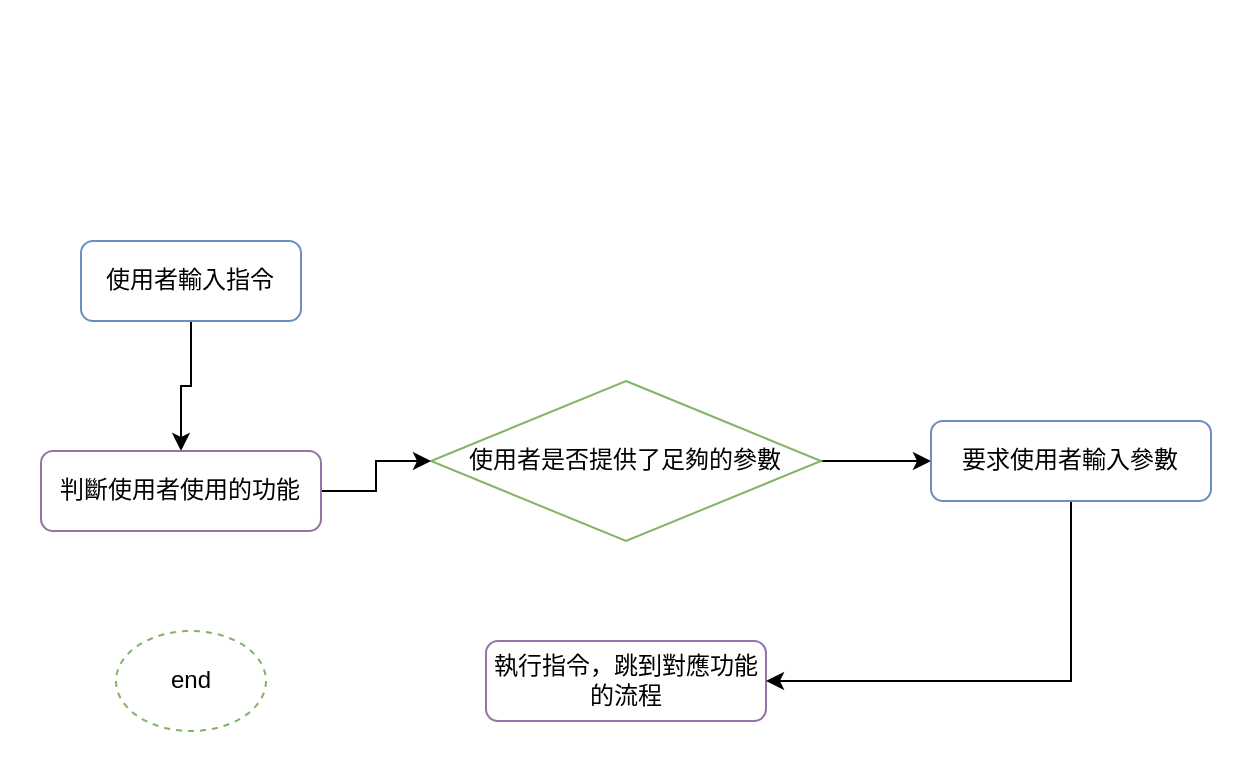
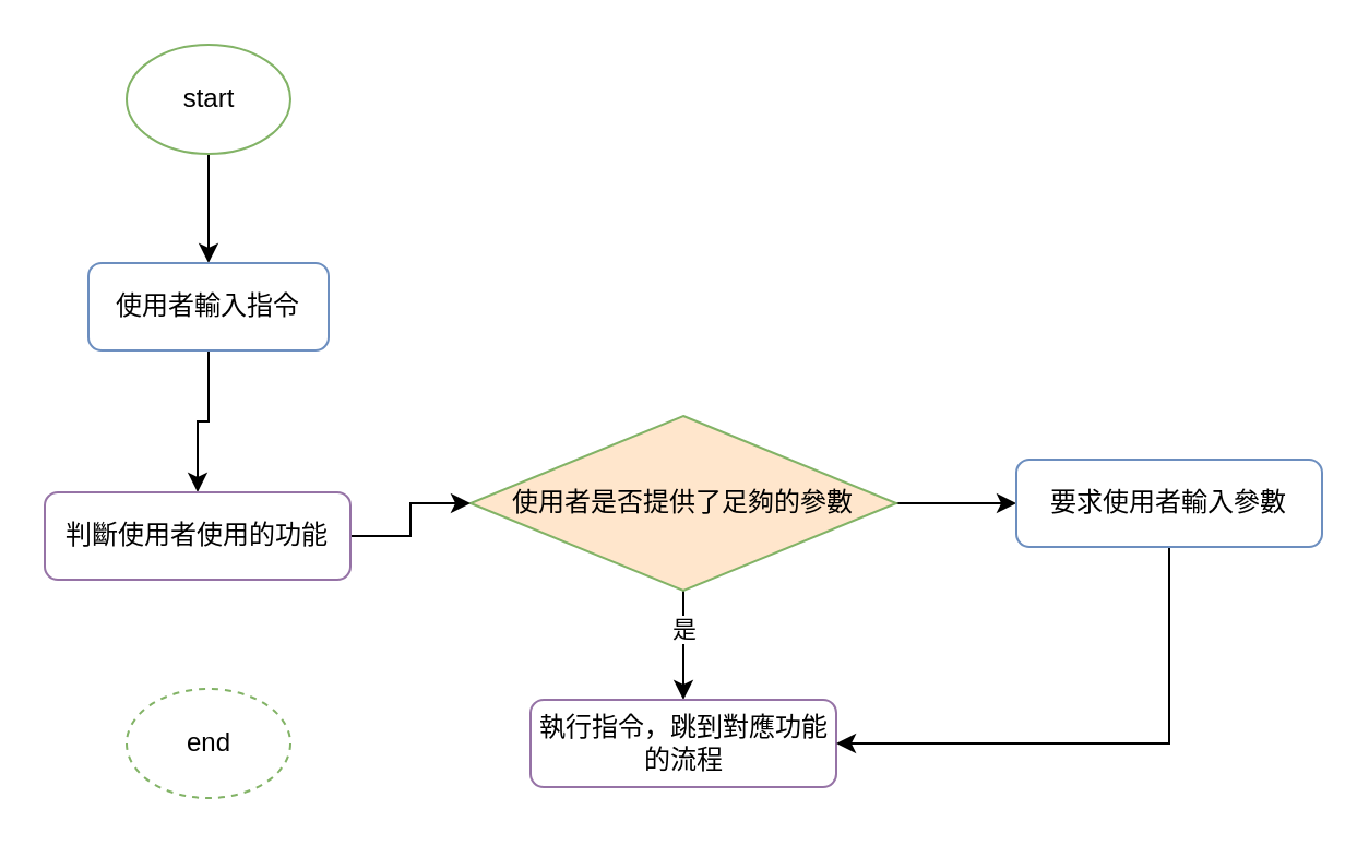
  <mxCell id="0" />
  <mxCell id="1" parent="0" />
+ <mxCell id="2" style="edgeStyle=orthogonalEdgeStyle;rounded=0;orthogonalLoop=1;jettySize=auto;html=1;" edge="1" parent="1" source="3" target="5"><mxGeometry relative="1" as="geometry" /></mxCell>
+ <mxCell id="3" value="start" style="ellipse;whiteSpace=wrap;html=1;fillColor=default;strokeColor=#82b366;" vertex="1" parent="1"><mxGeometry x="57.5" y="20" width="75" height="50" as="geometry" /></mxCell>
  <mxCell id="4" style="edgeStyle=orthogonalEdgeStyle;rounded=0;orthogonalLoop=1;jettySize=auto;html=1;" edge="1" parent="1" source="5" target="11"><mxGeometry relative="1" as="geometry" /></mxCell>
  <mxCell id="5" value="使用者輸入指令" style="rounded=1;whiteSpace=wrap;html=1;fillColor=default;strokeColor=#6c8ebf;" vertex="1" parent="1"><mxGeometry x="40" y="120" width="110" height="40" as="geometry" /></mxCell>
+ <mxCell id="6" style="edgeStyle=orthogonalEdgeStyle;rounded=0;orthogonalLoop=1;jettySize=auto;html=1;" edge="1" parent="1" source="9" target="12"><mxGeometry relative="1" as="geometry" /></mxCell>
+ <mxCell id="7" value="是" style="edgeLabel;html=1;align=center;verticalAlign=middle;resizable=0;points=[];" vertex="1" connectable="0" parent="6"><mxGeometry x="-0.331" relative="1" as="geometry"><mxPoint as="offset" /></mxGeometry></mxCell>
  <mxCell id="8" style="edgeStyle=orthogonalEdgeStyle;rounded=0;orthogonalLoop=1;jettySize=auto;html=1;" edge="1" parent="1" source="9" target="14"><mxGeometry relative="1" as="geometry" /></mxCell>
- <mxCell id="9" value="使用者是否提供了足夠的參數" style="rhombus;whiteSpace=wrap;html=1;fillColor=#FFFFFF;strokeColor=#82b366;" vertex="1" parent="1"><mxGeometry x="215" y="190" width="195" height="80" as="geometry" /></mxCell>
+ <mxCell id="9" value="使用者是否提供了足夠的參數" style="rhombus;whiteSpace=wrap;html=1;fillColor=#ffe6cc;strokeColor=#82b366;" vertex="1" parent="1"><mxGeometry x="215" y="190" width="195" height="80" as="geometry" /></mxCell>
  <mxCell id="10" style="edgeStyle=orthogonalEdgeStyle;rounded=0;orthogonalLoop=1;jettySize=auto;html=1;" edge="1" parent="1" source="11" target="9"><mxGeometry relative="1" as="geometry" /></mxCell>
  <mxCell id="11" value="判斷使用者使用的功能" style="rounded=1;whiteSpace=wrap;html=1;fillColor=#FFFFFF;strokeColor=#9673a6;" vertex="1" parent="1"><mxGeometry x="20" y="225" width="140" height="40" as="geometry" /></mxCell>
  <mxCell id="12" value="執行指令，跳到對應功能的流程" style="rounded=1;whiteSpace=wrap;html=1;fillColor=#FFFFFF;strokeColor=#9673a6;" vertex="1" parent="1"><mxGeometry x="242.5" y="320" width="140" height="40" as="geometry" /></mxCell>
  <mxCell id="13" style="edgeStyle=orthogonalEdgeStyle;rounded=0;orthogonalLoop=1;jettySize=auto;html=1;" edge="1" parent="1" source="14" target="12"><mxGeometry relative="1" as="geometry"><Array as="points"><mxPoint x="535" y="340" /></Array></mxGeometry></mxCell>
  <mxCell id="14" value="要求使用者輸入參數" style="rounded=1;whiteSpace=wrap;html=1;fillColor=default;strokeColor=#6c8ebf;" vertex="1" parent="1"><mxGeometry x="465" y="210" width="140" height="40" as="geometry" /></mxCell>
  <mxCell id="15" value="end" style="ellipse;whiteSpace=wrap;html=1;fillColor=default;strokeColor=#82b366;dashed=1;" vertex="1" parent="1"><mxGeometry x="57.5" y="315" width="75" height="50" as="geometry" /></mxCell>
